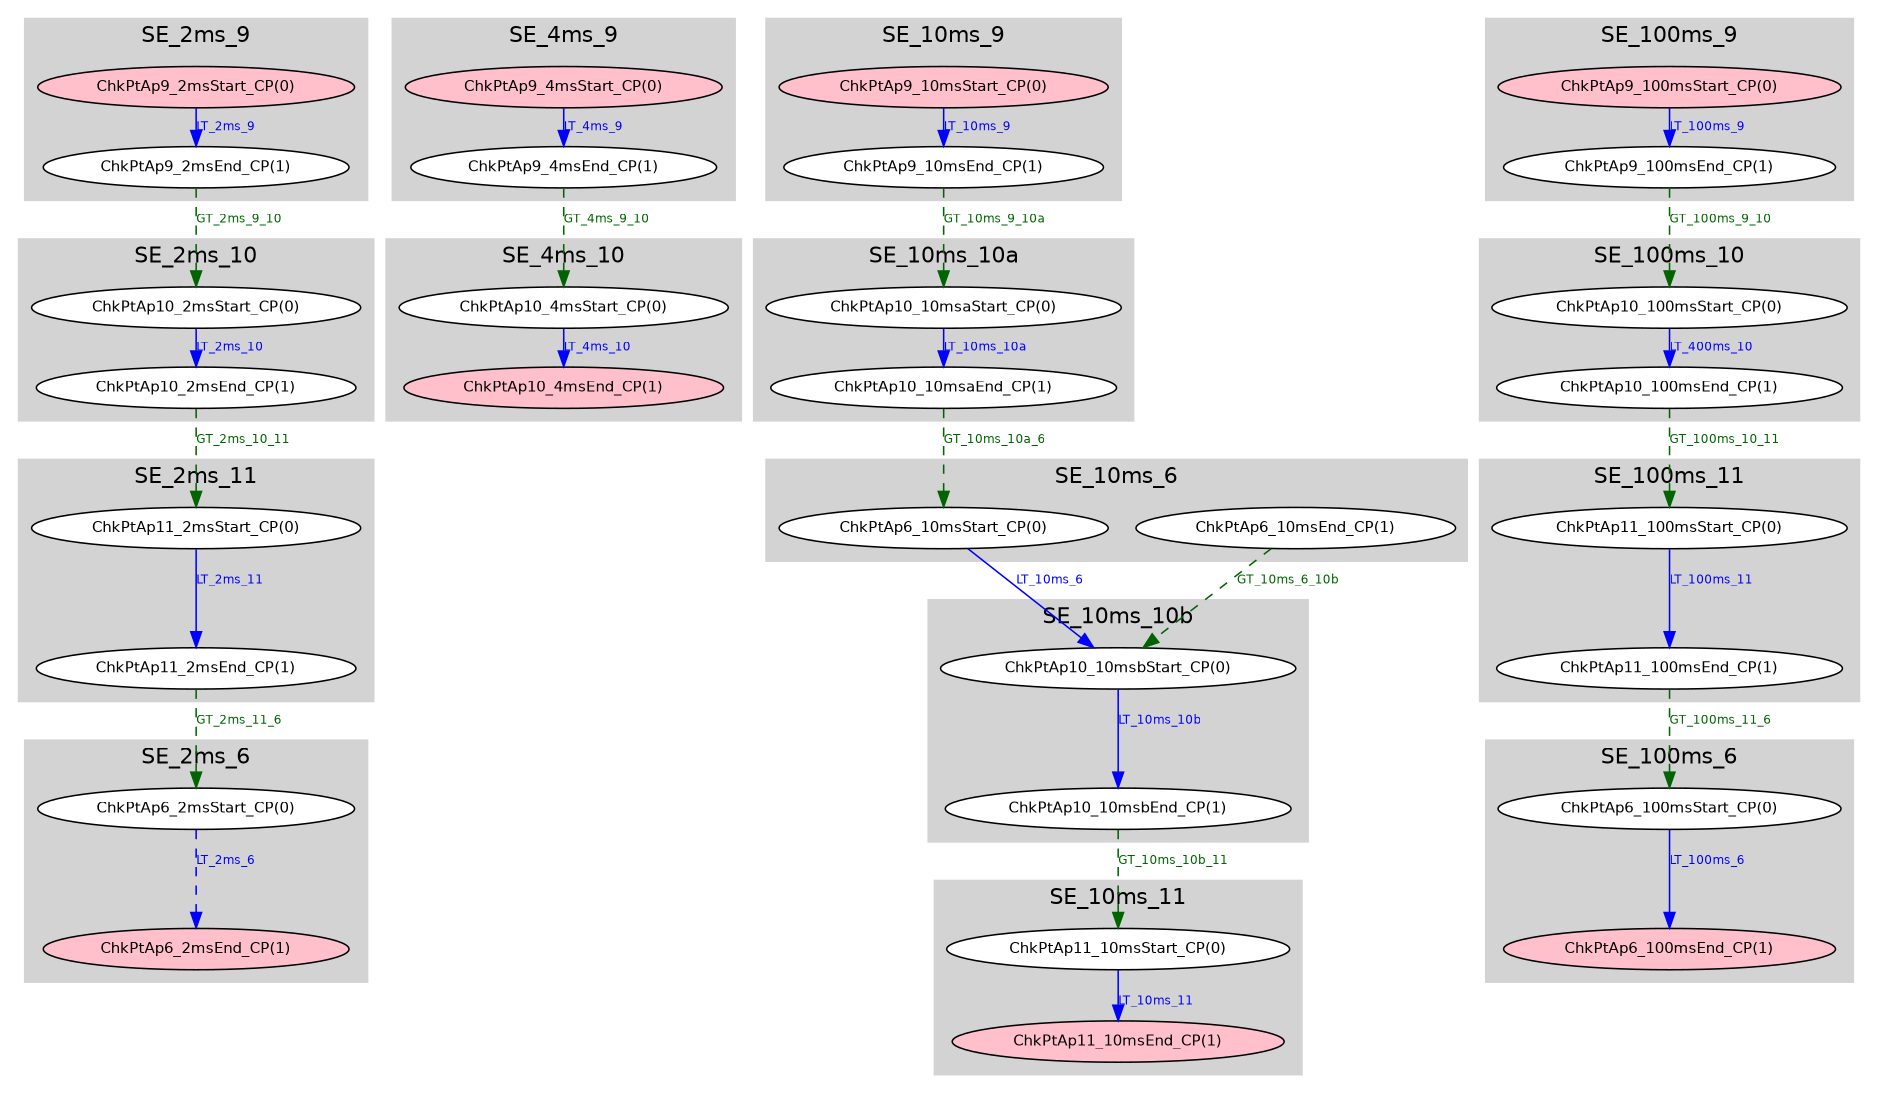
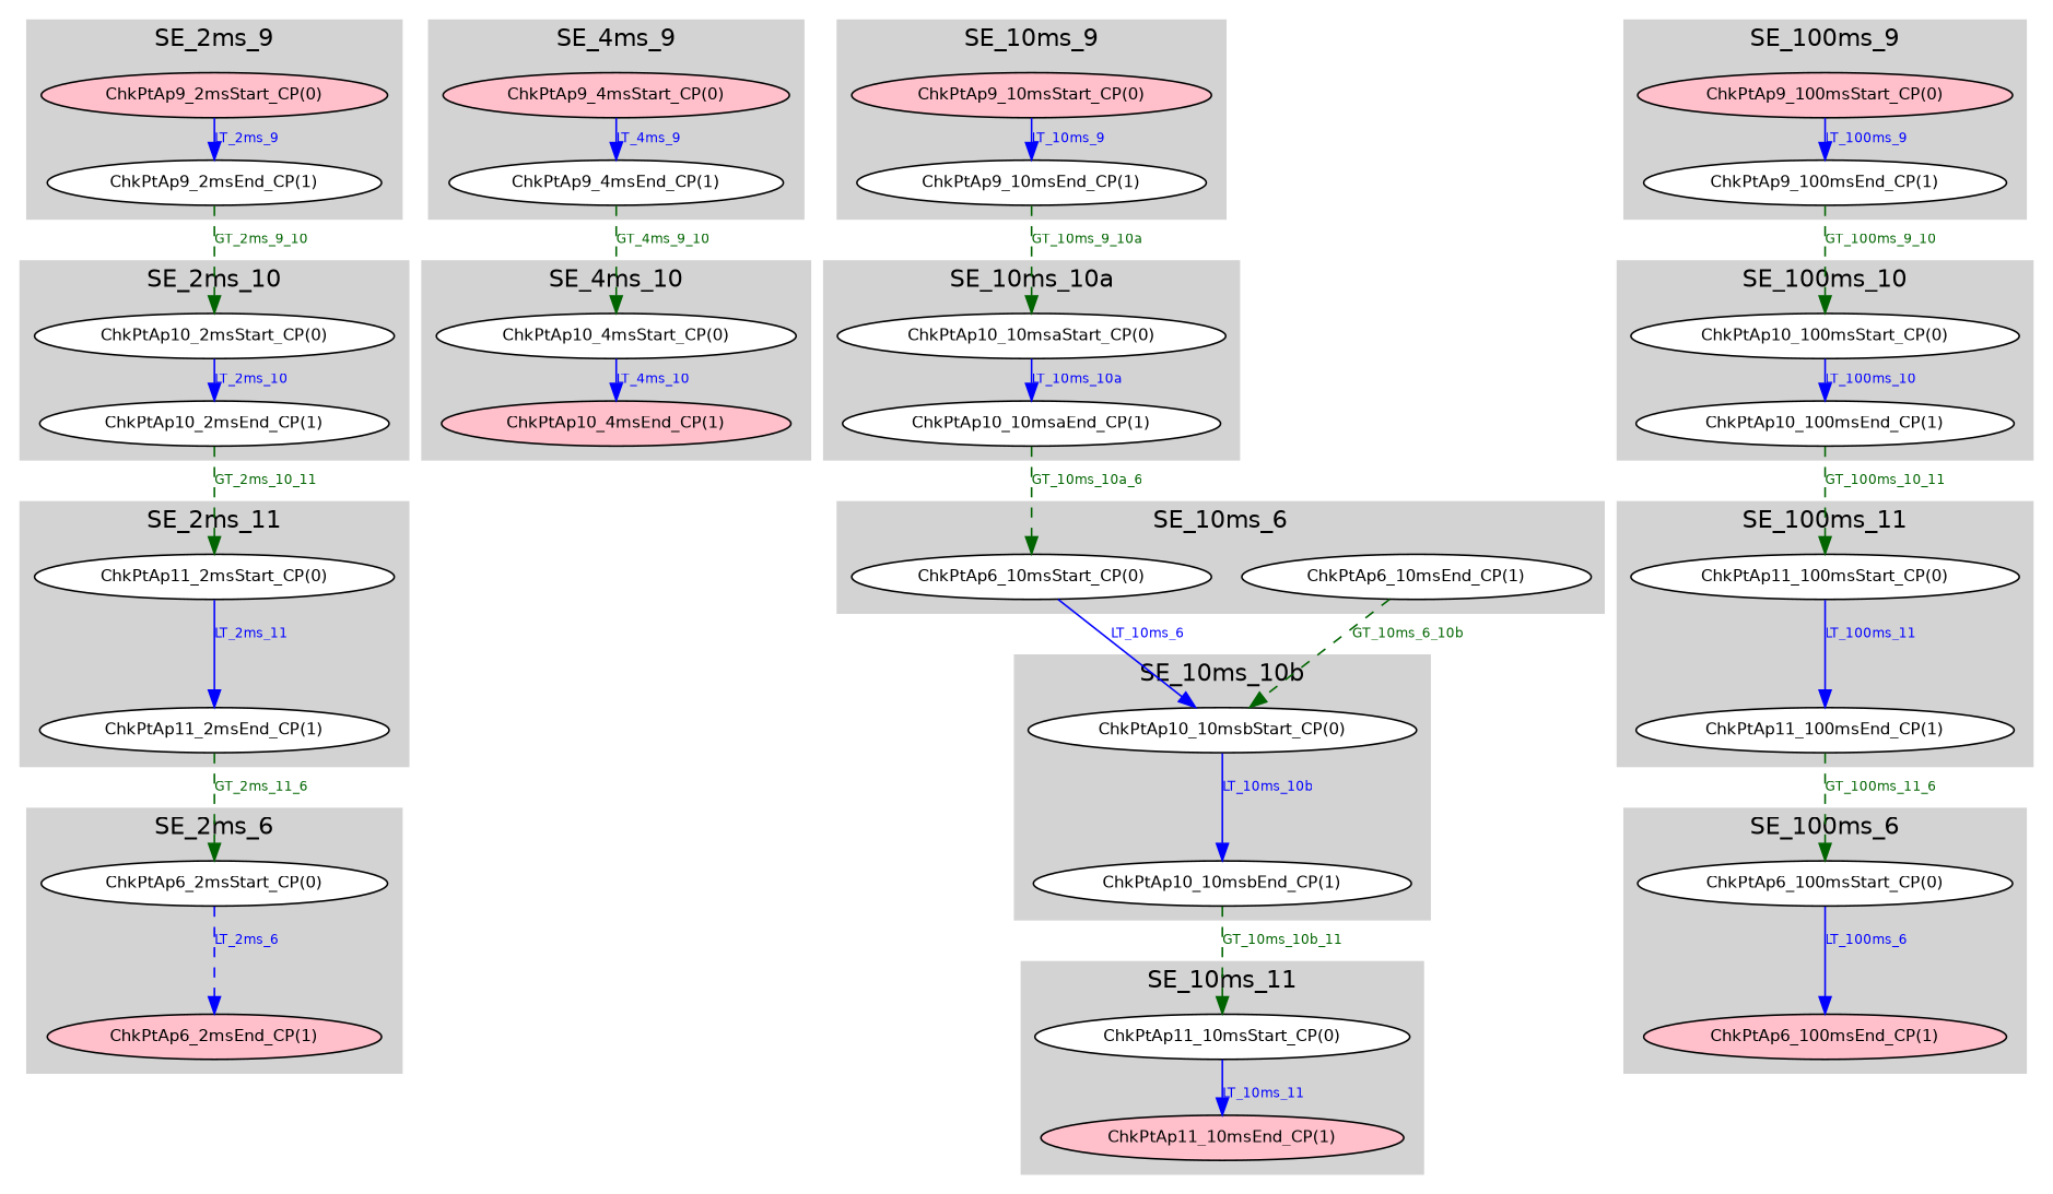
  digraph {
    fontname=Helvetica
    ranksep=0.2
    node [fillcolor=white fontcolor=black fontname=Helvetica fontsize=10 style=filled]
    edge [color=blue fontcolor=blue fontname=Helvetica fontsize=8]
    "ChkPtAp9_2msStart_CP(0)" [fillcolor=pink height=0.3]
    "ChkPtAp9_2msEnd_CP(1)" [height=0.3]
    "ChkPtAp10_2msStart_CP(0)" [height=0.3]
    "ChkPtAp10_2msEnd_CP(1)" [height=0.3]
    "ChkPtAp11_2msStart_CP(0)" [height=0.3]
    "ChkPtAp11_2msEnd_CP(1)" [height=0.3]
    "ChkPtAp6_2msStart_CP(0)" [height=0.3]
    "ChkPtAp6_2msEnd_CP(1)" [fillcolor=pink height=0.3]
    "ChkPtAp9_4msStart_CP(0)" [fillcolor=pink height=0.3]
    "ChkPtAp9_4msEnd_CP(1)" [height=0.3]
    "ChkPtAp10_4msStart_CP(0)" [height=0.3]
    "ChkPtAp10_4msEnd_CP(1)" [fillcolor=pink height=0.3]
    "ChkPtAp9_10msStart_CP(0)" [fillcolor=pink height=0.3]
    "ChkPtAp9_10msEnd_CP(1)" [height=0.3]
    "ChkPtAp10_10msaStart_CP(0)" [height=0.3]
    "ChkPtAp10_10msaEnd_CP(1)" [height=0.3]
    "ChkPtAp6_10msStart_CP(0)" [height=0.3]
    "ChkPtAp6_10msEnd_CP(1)" [height=0.3]
    "ChkPtAp10_10msbStart_CP(0)" [height=0.3]
    "ChkPtAp10_10msbEnd_CP(1)" [height=0.3]
    "ChkPtAp11_10msStart_CP(0)" [height=0.3]
    "ChkPtAp11_10msEnd_CP(1)" [fillcolor=pink height=0.3]
    "ChkPtAp9_100msStart_CP(0)" [fillcolor=pink height=0.3]
    "ChkPtAp9_100msEnd_CP(1)" [height=0.3]
    "ChkPtAp10_100msStart_CP(0)" [height=0.3]
    "ChkPtAp10_100msEnd_CP(1)" [height=0.3]
    "ChkPtAp11_100msStart_CP(0)" [height=0.3]
    "ChkPtAp11_100msEnd_CP(1)" [height=0.3]
    "ChkPtAp6_100msStart_CP(0)" [height=0.3]
    "ChkPtAp6_100msEnd_CP(1)" [fillcolor=pink height=0.3]
    subgraph cluster_1 {
      color=lightgrey
      label=SE_2ms_9
      style=filled
      "ChkPtAp9_2msStart_CP(0)"
      "ChkPtAp9_2msEnd_CP(1)"
    }
    subgraph cluster_2 {
      color=lightgrey
      label=SE_2ms_10
      style=filled
      "ChkPtAp10_2msStart_CP(0)"
      "ChkPtAp10_2msEnd_CP(1)"
    }
    subgraph cluster_3 {
      color=lightgrey
      label=SE_2ms_11
      style=filled
      "ChkPtAp11_2msStart_CP(0)"
      "ChkPtAp11_2msEnd_CP(1)"
    }
    subgraph cluster_4 {
      color=lightgrey
      label=SE_2ms_6
      style=filled
      "ChkPtAp6_2msStart_CP(0)"
      "ChkPtAp6_2msEnd_CP(1)"
    }
    subgraph cluster_5 {
      color=lightgrey
      label=SE_4ms_9
      style=filled
      "ChkPtAp9_4msStart_CP(0)"
      "ChkPtAp9_4msEnd_CP(1)"
    }
    subgraph cluster_6 {
      color=lightgrey
      label=SE_4ms_10
      style=filled
      "ChkPtAp10_4msStart_CP(0)"
      "ChkPtAp10_4msEnd_CP(1)"
    }
    subgraph cluster_7 {
      color=lightgrey
      label=SE_10ms_9
      style=filled
      "ChkPtAp9_10msStart_CP(0)"
      "ChkPtAp9_10msEnd_CP(1)"
    }
    subgraph cluster_8 {
      color=lightgrey
      label=SE_10ms_10a
      style=filled
      "ChkPtAp10_10msaStart_CP(0)"
      "ChkPtAp10_10msaEnd_CP(1)"
    }
    subgraph cluster_9 {
      color=lightgrey
      label=SE_10ms_6
      style=filled
      "ChkPtAp6_10msStart_CP(0)"
      "ChkPtAp6_10msEnd_CP(1)"
    }
    subgraph cluster_10 {
      color=lightgrey
      label=SE_10ms_10b
      style=filled
      "ChkPtAp10_10msbStart_CP(0)"
      "ChkPtAp10_10msbEnd_CP(1)"
    }
    subgraph cluster_11 {
      color=lightgrey
      label=SE_10ms_11
      style=filled
      "ChkPtAp11_10msStart_CP(0)"
      "ChkPtAp11_10msEnd_CP(1)"
    }
    subgraph cluster_12 {
      color=lightgrey
      label=SE_100ms_9
      style=filled
      "ChkPtAp9_100msStart_CP(0)"
      "ChkPtAp9_100msEnd_CP(1)"
    }
    subgraph cluster_13 {
      color=lightgrey
      label=SE_100ms_10
      style=filled
      "ChkPtAp10_100msStart_CP(0)"
      "ChkPtAp10_100msEnd_CP(1)"
    }
    subgraph cluster_14 {
      color=lightgrey
      label=SE_100ms_11
      style=filled
      "ChkPtAp11_100msStart_CP(0)"
      "ChkPtAp11_100msEnd_CP(1)"
    }
    subgraph cluster_15 {
      color=lightgrey
      label=SE_100ms_6
      style=filled
      "ChkPtAp6_100msStart_CP(0)"
      "ChkPtAp6_100msEnd_CP(1)"
    }
    "ChkPtAp9_2msStart_CP(0)" -> "ChkPtAp9_2msEnd_CP(1)" [label=LT_2ms_9]
    "ChkPtAp9_2msEnd_CP(1)" -> "ChkPtAp10_2msStart_CP(0)" [color=darkgreen fontcolor=darkgreen label=GT_2ms_9_10 style=dashed]
    "ChkPtAp10_2msStart_CP(0)" -> "ChkPtAp10_2msEnd_CP(1)" [label=LT_2ms_10]
    "ChkPtAp10_2msEnd_CP(1)" -> "ChkPtAp11_2msStart_CP(0)" [color=darkgreen fontcolor=darkgreen label=GT_2ms_10_11 style=dashed]
    "ChkPtAp11_2msStart_CP(0)" -> "ChkPtAp11_2msEnd_CP(1)" [label=LT_2ms_11]
    "ChkPtAp11_2msEnd_CP(1)" -> "ChkPtAp6_2msStart_CP(0)" [color=darkgreen fontcolor=darkgreen label=GT_2ms_11_6 style=dashed]
    "ChkPtAp6_2msStart_CP(0)" -> "ChkPtAp6_2msEnd_CP(1)" [label=LT_2ms_6 style=dashed]
    "ChkPtAp9_4msStart_CP(0)" -> "ChkPtAp9_4msEnd_CP(1)" [label=LT_4ms_9]
    "ChkPtAp9_4msEnd_CP(1)" -> "ChkPtAp10_4msStart_CP(0)" [color=darkgreen fontcolor=darkgreen label=GT_4ms_9_10 style=dashed]
    "ChkPtAp10_4msStart_CP(0)" -> "ChkPtAp10_4msEnd_CP(1)" [label=LT_4ms_10]
    "ChkPtAp9_10msStart_CP(0)" -> "ChkPtAp9_10msEnd_CP(1)" [label=LT_10ms_9]
    "ChkPtAp9_10msEnd_CP(1)" -> "ChkPtAp10_10msaStart_CP(0)" [color=darkgreen fontcolor=darkgreen label=GT_10ms_9_10a style=dashed]
    "ChkPtAp10_10msaStart_CP(0)" -> "ChkPtAp10_10msaEnd_CP(1)" [label=LT_10ms_10a]
    "ChkPtAp10_10msaEnd_CP(1)" -> "ChkPtAp6_10msStart_CP(0)" [color=darkgreen fontcolor=darkgreen label=GT_10ms_10a_6 style=dashed]
    "ChkPtAp6_10msStart_CP(0)" -> "ChkPtAp10_10msbStart_CP(0)" [label=LT_10ms_6]
    "ChkPtAp6_10msEnd_CP(1)" -> "ChkPtAp10_10msbStart_CP(0)" [color=darkgreen fontcolor=darkgreen label=GT_10ms_6_10b style=dashed]
    "ChkPtAp10_10msbStart_CP(0)" -> "ChkPtAp10_10msbEnd_CP(1)" [label=LT_10ms_10b]
    "ChkPtAp10_10msbEnd_CP(1)" -> "ChkPtAp11_10msStart_CP(0)" [color=darkgreen fontcolor=darkgreen label=GT_10ms_10b_11 style=dashed]
    "ChkPtAp11_10msStart_CP(0)" -> "ChkPtAp11_10msEnd_CP(1)" [label=LT_10ms_11]
    "ChkPtAp9_100msStart_CP(0)" -> "ChkPtAp9_100msEnd_CP(1)" [label=LT_100ms_9]
    "ChkPtAp9_100msEnd_CP(1)" -> "ChkPtAp10_100msStart_CP(0)" [color=darkgreen fontcolor=darkgreen label=GT_100ms_9_10 style=dashed]
-   "ChkPtAp10_100msStart_CP(0)" -> "ChkPtAp10_100msEnd_CP(1)" [label=LT_400ms_10]
+   "ChkPtAp10_100msStart_CP(0)" -> "ChkPtAp10_100msEnd_CP(1)" [label=LT_100ms_10]
    "ChkPtAp10_100msEnd_CP(1)" -> "ChkPtAp11_100msStart_CP(0)" [color=darkgreen fontcolor=darkgreen label=GT_100ms_10_11 style=dashed]
    "ChkPtAp11_100msStart_CP(0)" -> "ChkPtAp11_100msEnd_CP(1)" [label=LT_100ms_11]
    "ChkPtAp11_100msEnd_CP(1)" -> "ChkPtAp6_100msStart_CP(0)" [color=darkgreen fontcolor=darkgreen label=GT_100ms_11_6 style=dashed]
    "ChkPtAp6_100msStart_CP(0)" -> "ChkPtAp6_100msEnd_CP(1)" [label=LT_100ms_6]
  }
